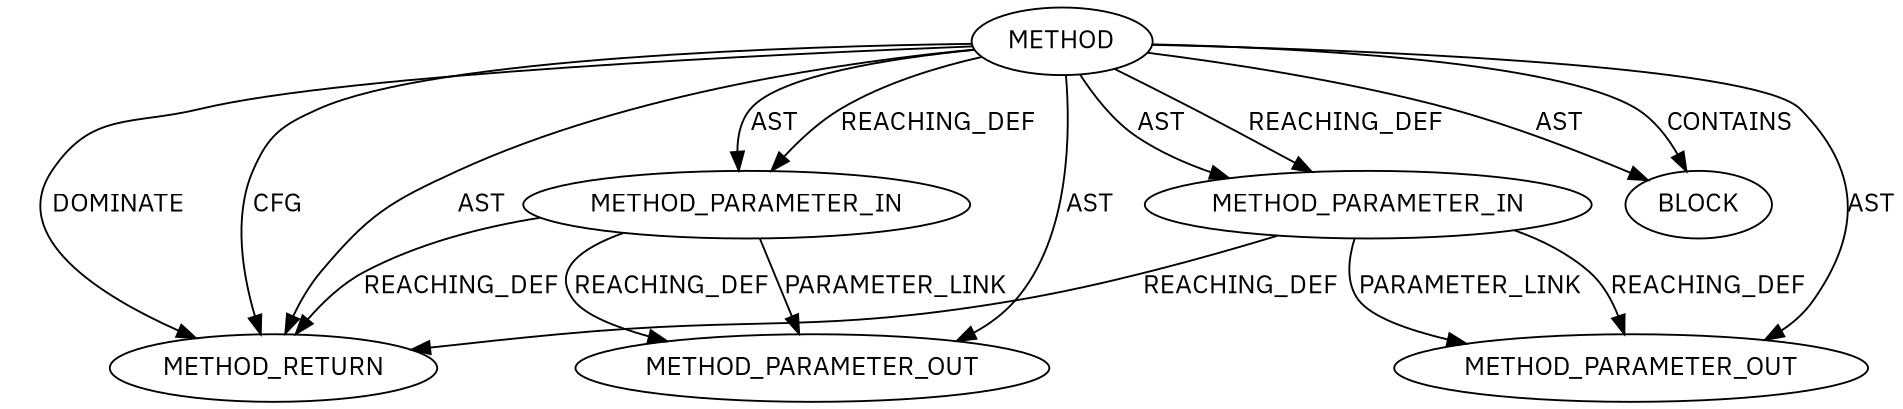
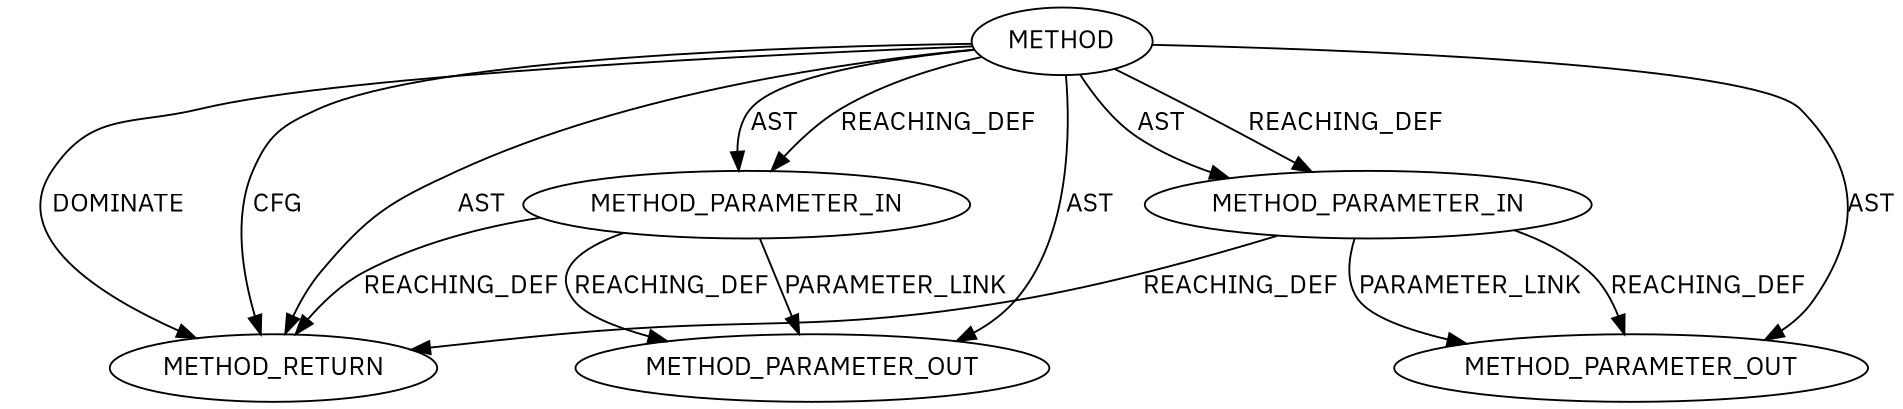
  digraph {
    fontname="IBM Plex Sans"
    node [CODE="<empty>" EVALUATION_STRATEGY=BY_VALUE ORDER=2 TYPE_FULL_NAME=ANY fontname="IBM Plex Sans" IS_VARIADIC=false]
    edge [fontname="IBM Plex Sans"]
    n1 [CODE=RET label=METHOD_RETURN IS_VARIADIC=""]
    n2 [AST_PARENT_FULL_NAME="<global>" AST_PARENT_TYPE=NAMESPACE_BLOCK FILENAME="<empty>" FULL_NAME="<operator>.fieldAccess" IS_EXTERNAL=true NAME="<operator>.fieldAccess" ORDER=0 label=METHOD EVALUATION_STRATEGY="" TYPE_FULL_NAME="" IS_VARIADIC=""]
    n3 [CODE=p2 INDEX=2 NAME=p2 label=METHOD_PARAMETER_OUT]
    n4 [CODE=p2 INDEX=2 NAME=p2 label=METHOD_PARAMETER_IN]
    n5 [CODE=p1 INDEX=1 NAME=p1 ORDER=1 label=METHOD_PARAMETER_OUT]
-   n6 [ARGUMENT_INDEX=1 ORDER=1 label=BLOCK EVALUATION_STRATEGY="" IS_VARIADIC=""]
    n7 [CODE=p1 INDEX=1 NAME=p1 ORDER=1 label=METHOD_PARAMETER_IN]
    n2 -> n1 [label=DOMINATE]
    n2 -> n1 [label=CFG]
    n2 -> n1 [label=AST]
    n2 -> n3 [label=AST]
    n2 -> n4 [label=REACHING_DEF]
    n2 -> n4 [label=AST]
    n2 -> n5 [label=AST]
-   n2 -> n6 [label=CONTAINS]
-   n2 -> n6 [label=AST]
    n2 -> n7 [label=REACHING_DEF]
    n2 -> n7 [label=AST]
    n4 -> n1 [VARIABLE=p2 label=REACHING_DEF]
    n4 -> n3 [label=PARAMETER_LINK]
    n4 -> n3 [VARIABLE=p2 label=REACHING_DEF]
    n7 -> n1 [VARIABLE=p1 label=REACHING_DEF]
    n7 -> n5 [VARIABLE=p1 label=REACHING_DEF]
    n7 -> n5 [label=PARAMETER_LINK]
  }
